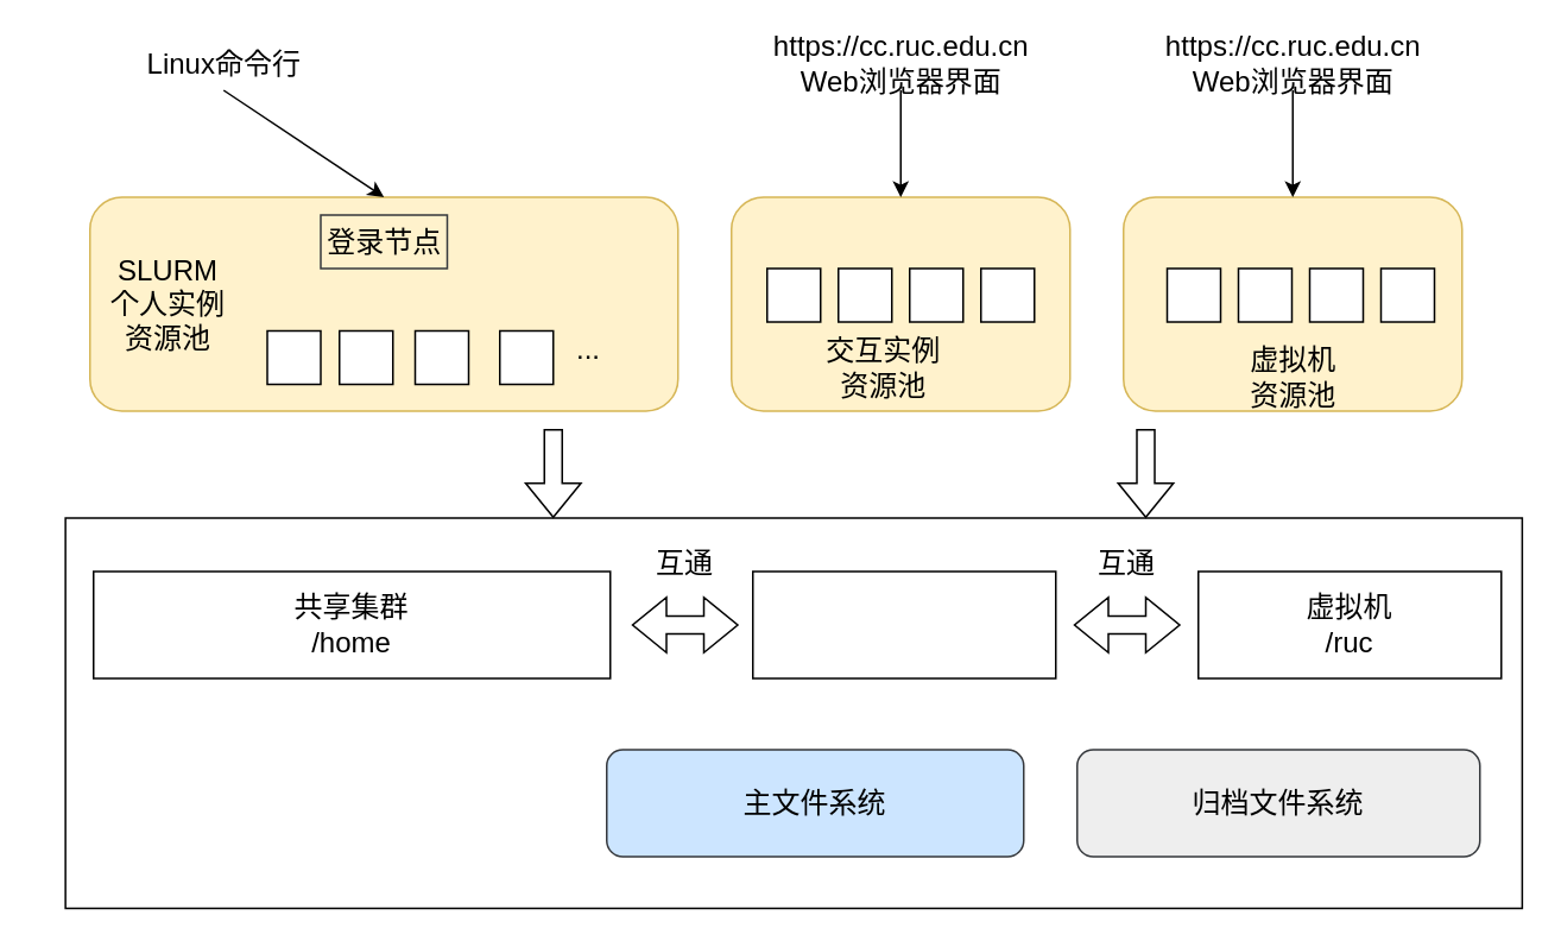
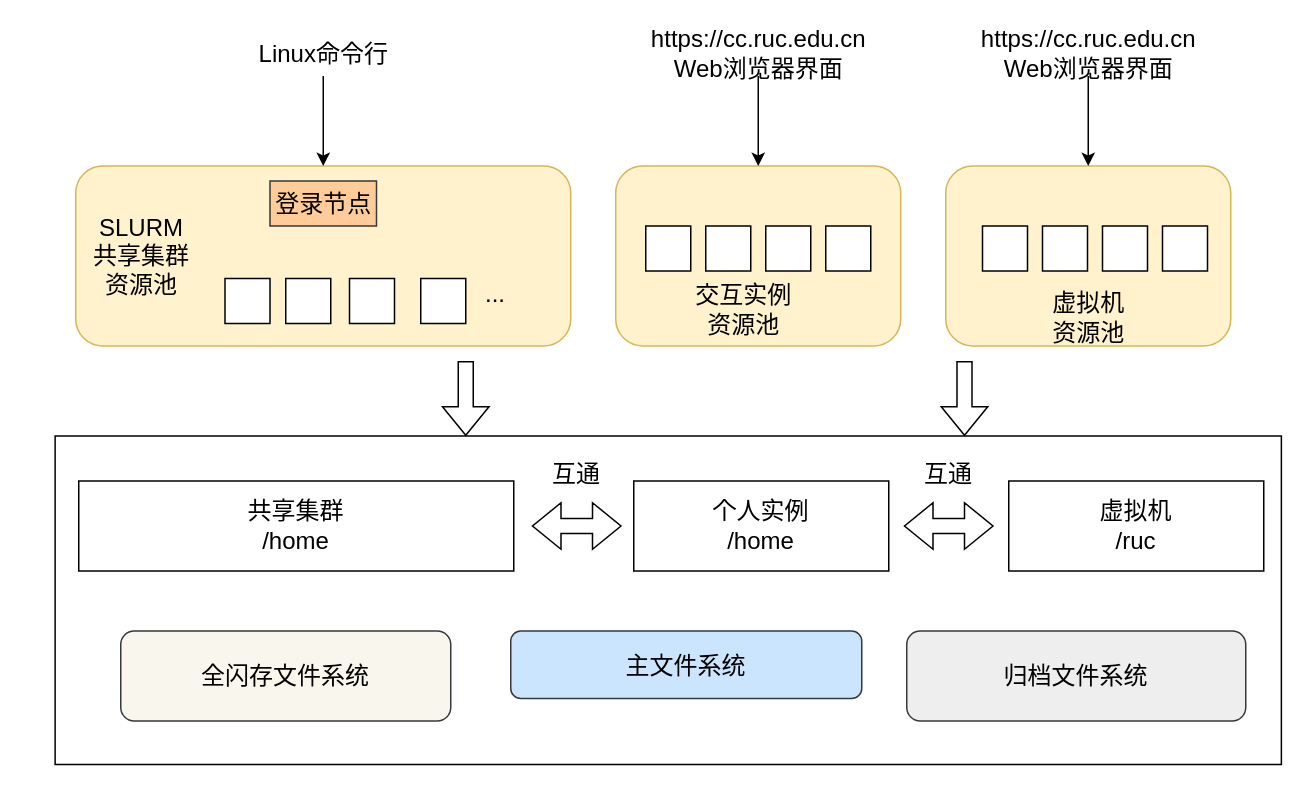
  <mxCell id="0" />
  <mxCell id="1" parent="0" />
  <mxCell id="2" value="" style="rounded=0;whiteSpace=wrap;html=1;fontSize=16;fillColor=none;" vertex="1" parent="1"><mxGeometry x="36.25" y="290" width="817.5" height="219" as="geometry" /></mxCell>
  <mxCell id="3" value="" style="rounded=1;whiteSpace=wrap;html=1;fillColor=#fff2cc;strokeColor=#d6b656;" vertex="1" parent="1"><mxGeometry x="50" y="110" width="330" height="120" as="geometry" /></mxCell>
  <mxCell id="4" value="" style="rounded=1;whiteSpace=wrap;html=1;fillColor=#fff2cc;strokeColor=#d6b656;" vertex="1" parent="1"><mxGeometry x="410" y="110" width="190" height="120" as="geometry" /></mxCell>
- <mxCell id="5" value="SLURM&lt;br&gt;个人实例&lt;br style=&quot;font-size: 16px;&quot;&gt;资源池" style="text;html=1;strokeColor=none;fillColor=none;align=center;verticalAlign=middle;whiteSpace=wrap;rounded=0;fontSize=16;" vertex="1" parent="1"><mxGeometry x="20" y="155" width="147.5" height="30" as="geometry" /></mxCell>
+ <mxCell id="5" value="SLURM&lt;br&gt;共享集群&lt;br style=&quot;font-size: 16px;&quot;&gt;资源池" style="text;html=1;strokeColor=none;fillColor=none;align=center;verticalAlign=middle;whiteSpace=wrap;rounded=0;fontSize=16;" vertex="1" parent="1"><mxGeometry x="20" y="155" width="147.5" height="30" as="geometry" /></mxCell>
  <mxCell id="6" value="交互实例&lt;br style=&quot;font-size: 16px;&quot;&gt;资源池" style="text;html=1;strokeColor=none;fillColor=none;align=center;verticalAlign=middle;whiteSpace=wrap;rounded=0;fontSize=16;" vertex="1" parent="1"><mxGeometry x="412.5" y="191" width="165" height="30" as="geometry" /></mxCell>
- <mxCell id="8" value="主文件系统" style="rounded=1;whiteSpace=wrap;html=1;fontSize=16;fillColor=#cce5ff;strokeColor=#36393d;" vertex="1" parent="1"><mxGeometry x="340" y="420" width="234" height="60" as="geometry" /></mxCell>
+ <mxCell id="7" value="全闪存文件系统" style="rounded=1;whiteSpace=wrap;html=1;fontSize=16;fillColor=#f9f7ed;strokeColor=#36393d;" vertex="1" parent="1"><mxGeometry x="80" y="420" width="220" height="60" as="geometry" /></mxCell>
+ <mxCell id="8" value="主文件系统" style="rounded=1;whiteSpace=wrap;html=1;fontSize=16;fillColor=#cce5ff;strokeColor=#36393d;" vertex="1" parent="1"><mxGeometry x="340" y="420" width="234" height="45" as="geometry" /></mxCell>
  <mxCell id="9" value="归档文件系统" style="rounded=1;whiteSpace=wrap;html=1;fontSize=16;fillColor=#eeeeee;strokeColor=#36393d;" vertex="1" parent="1"><mxGeometry x="604" y="420" width="226" height="60" as="geometry" /></mxCell>
- <mxCell id="10" value="Linux命令行" style="text;html=1;strokeColor=none;fillColor=none;align=center;verticalAlign=middle;whiteSpace=wrap;rounded=0;fontSize=16;" vertex="1" parent="1"><mxGeometry x="77.5" y="20" width="95" height="30" as="geometry" /></mxCell>
+ <mxCell id="10" value="Linux命令行" style="text;html=1;strokeColor=none;fillColor=none;align=center;verticalAlign=middle;whiteSpace=wrap;rounded=0;fontSize=16;" vertex="1" parent="1"><mxGeometry x="167.5" y="20" width="95" height="30" as="geometry" /></mxCell>
  <mxCell id="11" value="" style="endArrow=classic;html=1;rounded=0;fontSize=16;exitX=0.5;exitY=1;exitDx=0;exitDy=0;entryX=0.5;entryY=0;entryDx=0;entryDy=0;" edge="1" parent="1" source="10" target="3"><mxGeometry width="50" height="50" relative="1" as="geometry"><mxPoint y="60" as="sourcePoint" x="-20" /><mxPoint x="30" y="10" as="targetPoint" /></mxGeometry></mxCell>
  <mxCell id="12" value="https://cc.ruc.edu.cn&lt;br&gt;Web浏览器界面" style="text;html=1;strokeColor=none;fillColor=none;align=center;verticalAlign=middle;whiteSpace=wrap;rounded=0;fontSize=16;" vertex="1" parent="1"><mxGeometry x="438.75" y="20" width="132.5" height="30" as="geometry" /></mxCell>
  <mxCell id="13" value="" style="endArrow=classic;html=1;rounded=0;fontSize=16;exitX=0.5;exitY=1;exitDx=0;exitDy=0;entryX=0.5;entryY=0;entryDx=0;entryDy=0;" edge="1" parent="1" source="12" target="4"><mxGeometry width="50" height="50" relative="1" as="geometry"><mxPoint x="310" y="40" as="sourcePoint" /><mxPoint x="360" y="-10" as="targetPoint" /></mxGeometry></mxCell>
  <mxCell id="14" value="" style="shape=flexArrow;endArrow=classic;html=1;rounded=0;fontSize=16;" edge="1" parent="1"><mxGeometry x="1" width="50" height="50" relative="1" as="geometry"><mxPoint x="310" y="240" as="sourcePoint" /><mxPoint x="310" y="290" as="targetPoint" /><mxPoint as="offset" /></mxGeometry></mxCell>
- <mxCell id="15" value="登录节点" style="rounded=0;whiteSpace=wrap;html=1;fontSize=16;fillColor=#fff2cc;strokeColor=#36393d;" vertex="1" parent="1"><mxGeometry x="179.5" y="120" width="71" height="30" as="geometry" /></mxCell>
+ <mxCell id="15" value="登录节点" style="rounded=0;whiteSpace=wrap;html=1;fontSize=16;fillColor=#ffcc99;strokeColor=#36393d;" vertex="1" parent="1"><mxGeometry x="179.5" y="120" width="71" height="30" as="geometry" /></mxCell>
  <mxCell id="16" value="" style="rounded=0;whiteSpace=wrap;html=1;fontSize=16;" vertex="1" parent="1"><mxGeometry x="149.5" y="185" width="30" height="30" as="geometry" /></mxCell>
  <mxCell id="17" value="" style="rounded=0;whiteSpace=wrap;html=1;fontSize=16;" vertex="1" parent="1"><mxGeometry x="190" y="185" width="30" height="30" as="geometry" /></mxCell>
  <mxCell id="18" value="" style="rounded=0;whiteSpace=wrap;html=1;fontSize=16;" vertex="1" parent="1"><mxGeometry x="232.5" y="185" width="30" height="30" as="geometry" /></mxCell>
  <mxCell id="19" value="" style="rounded=0;whiteSpace=wrap;html=1;fontSize=16;" vertex="1" parent="1"><mxGeometry x="280" y="185" width="30" height="30" as="geometry" /></mxCell>
  <mxCell id="20" value="" style="rounded=0;whiteSpace=wrap;html=1;fontSize=16;" vertex="1" parent="1"><mxGeometry x="430" y="150" width="30" height="30" as="geometry" /></mxCell>
  <mxCell id="21" value="" style="rounded=0;whiteSpace=wrap;html=1;fontSize=16;" vertex="1" parent="1"><mxGeometry x="470" y="150" width="30" height="30" as="geometry" /></mxCell>
  <mxCell id="22" value="" style="rounded=0;whiteSpace=wrap;html=1;fontSize=16;" vertex="1" parent="1"><mxGeometry x="510" y="150" width="30" height="30" as="geometry" /></mxCell>
  <mxCell id="23" value="" style="rounded=0;whiteSpace=wrap;html=1;fontSize=16;" vertex="1" parent="1"><mxGeometry x="550" y="150" width="30" height="30" as="geometry" /></mxCell>
  <mxCell id="24" value="..." style="text;html=1;strokeColor=none;fillColor=none;align=center;verticalAlign=middle;whiteSpace=wrap;rounded=0;fontSize=16;" vertex="1" parent="1"><mxGeometry x="300" y="180" width="60" height="30" as="geometry" /></mxCell>
  <mxCell id="25" value="" style="rounded=0;whiteSpace=wrap;html=1;fontSize=16;" vertex="1" parent="1"><mxGeometry x="52" y="320" width="290" height="60" as="geometry" /></mxCell>
  <mxCell id="26" value="" style="rounded=0;whiteSpace=wrap;html=1;fontSize=16;" vertex="1" parent="1"><mxGeometry x="422" y="320" width="170" height="60" as="geometry" /></mxCell>
  <mxCell id="27" value="共享集群&lt;br&gt;/home" style="text;html=1;strokeColor=none;fillColor=none;align=center;verticalAlign=middle;whiteSpace=wrap;rounded=0;fontSize=16;" vertex="1" parent="1"><mxGeometry x="152" y="335" width="90" height="30" as="geometry" /></mxCell>
+ <mxCell id="28" value="个人实例&lt;br&gt;/home" style="text;html=1;strokeColor=none;fillColor=none;align=center;verticalAlign=middle;whiteSpace=wrap;rounded=0;fontSize=16;" vertex="1" parent="1"><mxGeometry x="462" y="335" width="90" height="30" as="geometry" /></mxCell>
  <mxCell id="29" value="" style="shape=flexArrow;endArrow=classic;startArrow=classic;html=1;rounded=0;fontSize=16;" edge="1" parent="1"><mxGeometry width="100" height="100" relative="1" as="geometry"><mxPoint x="354" y="350" as="sourcePoint" /><mxPoint x="414" y="350" as="targetPoint" /></mxGeometry></mxCell>
  <mxCell id="30" value="互通" style="text;html=1;strokeColor=none;fillColor=none;align=center;verticalAlign=middle;whiteSpace=wrap;rounded=0;fontSize=16;" vertex="1" parent="1"><mxGeometry x="354" y="300" width="60" height="30" as="geometry" /></mxCell>
  <mxCell id="31" value="" style="rounded=1;whiteSpace=wrap;html=1;fillColor=#fff2cc;strokeColor=#d6b656;" vertex="1" parent="1"><mxGeometry x="630" y="110" width="190" height="120" as="geometry" /></mxCell>
  <mxCell id="32" value="虚拟机&lt;br style=&quot;font-size: 16px;&quot;&gt;资源池" style="text;html=1;strokeColor=none;fillColor=none;align=center;verticalAlign=middle;whiteSpace=wrap;rounded=0;fontSize=16;" vertex="1" parent="1"><mxGeometry x="642.5" y="196" width="165" height="30" as="geometry" /></mxCell>
  <mxCell id="33" value="虚拟机&lt;br style=&quot;border-color: var(--border-color);&quot;&gt;/ruc" style="rounded=0;whiteSpace=wrap;html=1;fontSize=16;" vertex="1" parent="1"><mxGeometry x="672" y="320" width="170" height="60" as="geometry" /></mxCell>
  <mxCell id="34" value="" style="shape=flexArrow;endArrow=classic;startArrow=classic;html=1;rounded=0;fontSize=16;" edge="1" parent="1"><mxGeometry width="100" height="100" relative="1" as="geometry"><mxPoint x="602" y="350" as="sourcePoint" /><mxPoint x="662" y="350" as="targetPoint" /></mxGeometry></mxCell>
  <mxCell id="35" value="互通" style="text;html=1;strokeColor=none;fillColor=none;align=center;verticalAlign=middle;whiteSpace=wrap;rounded=0;fontSize=16;" vertex="1" parent="1"><mxGeometry x="602" y="300" width="60" height="30" as="geometry" /></mxCell>
  <mxCell id="36" value="https://cc.ruc.edu.cn&lt;br&gt;Web浏览器界面" style="text;html=1;strokeColor=none;fillColor=none;align=center;verticalAlign=middle;whiteSpace=wrap;rounded=0;fontSize=16;" vertex="1" parent="1"><mxGeometry x="658.75" y="20" width="132.5" height="30" as="geometry" /></mxCell>
  <mxCell id="37" value="" style="endArrow=classic;html=1;rounded=0;fontSize=16;exitX=0.5;exitY=1;exitDx=0;exitDy=0;entryX=0.5;entryY=0;entryDx=0;entryDy=0;" edge="1" parent="1" source="36" target="31"><mxGeometry width="50" height="50" relative="1" as="geometry"><mxPoint x="475" y="60" as="sourcePoint" /><mxPoint x="475" y="120" as="targetPoint" /></mxGeometry></mxCell>
  <mxCell id="38" value="" style="rounded=0;whiteSpace=wrap;html=1;fontSize=16;" vertex="1" parent="1"><mxGeometry x="654.5" y="150" width="30" height="30" as="geometry" /></mxCell>
  <mxCell id="39" value="" style="rounded=0;whiteSpace=wrap;html=1;fontSize=16;" vertex="1" parent="1"><mxGeometry x="694.5" y="150" width="30" height="30" as="geometry" /></mxCell>
  <mxCell id="40" value="" style="rounded=0;whiteSpace=wrap;html=1;fontSize=16;" vertex="1" parent="1"><mxGeometry x="734.5" y="150" width="30" height="30" as="geometry" /></mxCell>
  <mxCell id="41" value="" style="rounded=0;whiteSpace=wrap;html=1;fontSize=16;" vertex="1" parent="1"><mxGeometry x="774.5" y="150" width="30" height="30" as="geometry" /></mxCell>
  <mxCell id="42" value="" style="shape=flexArrow;endArrow=classic;html=1;rounded=0;fontSize=16;" edge="1" parent="1"><mxGeometry x="1" width="50" height="50" relative="1" as="geometry"><mxPoint x="642.5" y="240" as="sourcePoint" /><mxPoint x="642.5" y="290" as="targetPoint" /><mxPoint as="offset" /></mxGeometry></mxCell>
